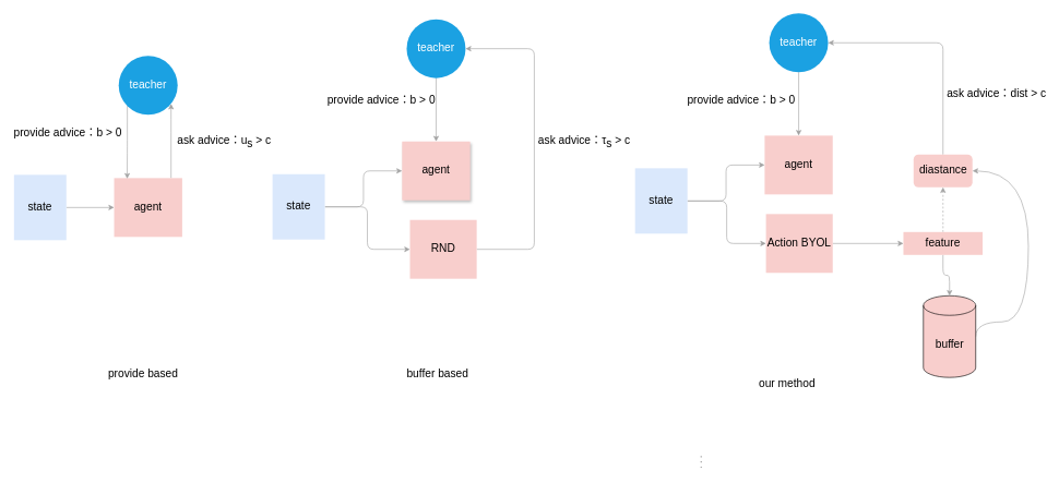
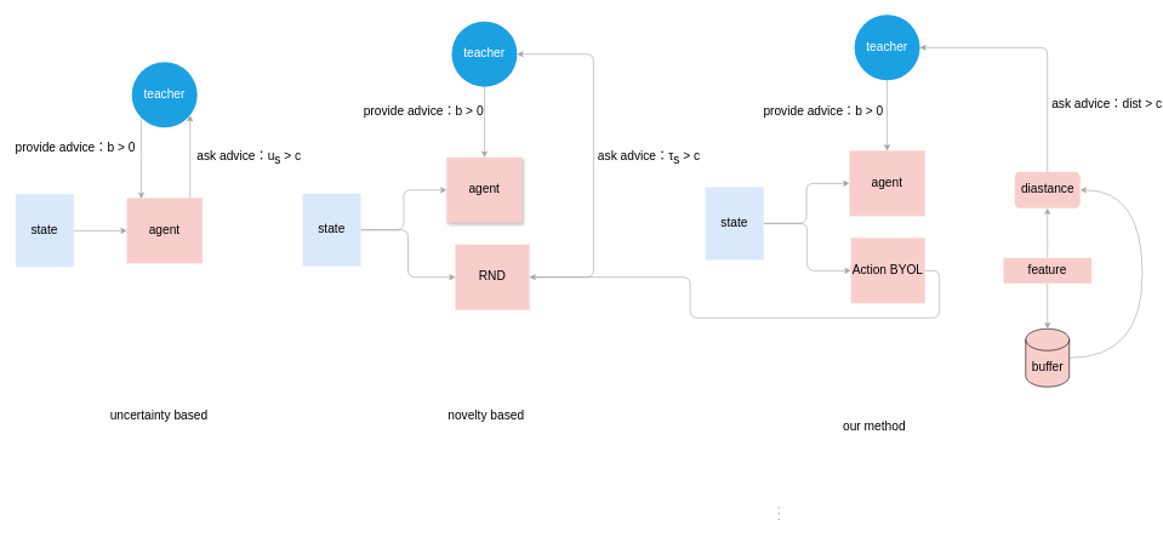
  <mxCell id="0" />
  <mxCell id="1" parent="0" />
  <mxCell id="2" style="edgeStyle=orthogonalEdgeStyle;rounded=1;orthogonalLoop=1;jettySize=auto;html=1;strokeColor=#A1A1A1;fontSize=17;" parent="1" source="3" target="6" edge="1"><mxGeometry relative="1" as="geometry" /></mxCell>
  <mxCell id="3" value="state" style="rounded=0;whiteSpace=wrap;html=1;fillColor=#dae8fc;strokeColor=none;gradientColor=none;fontSize=17;" parent="1" vertex="1"><mxGeometry x="20" y="267" width="80" height="100" as="geometry" /></mxCell>
  <mxCell id="4" style="edgeStyle=orthogonalEdgeStyle;rounded=1;orthogonalLoop=1;jettySize=auto;html=1;strokeColor=#A1A1A1;fontSize=17;" parent="1" source="6" target="8" edge="1"><mxGeometry relative="1" as="geometry"><mxPoint x="230" y="217" as="targetPoint" /><Array as="points"><mxPoint x="260" y="192" /><mxPoint x="260" y="192" /></Array></mxGeometry></mxCell>
  <mxCell id="5" value="ask advice：u&lt;sub style=&quot;font-size: 17px;&quot;&gt;s&lt;/sub&gt; &amp;gt; c" style="edgeLabel;html=1;align=center;verticalAlign=middle;resizable=0;points=[];fontSize=17;" parent="4" vertex="1" connectable="0"><mxGeometry x="0.319" y="-4" relative="1" as="geometry"><mxPoint x="76" y="19" as="offset" /></mxGeometry></mxCell>
  <mxCell id="6" value="agent" style="rounded=0;whiteSpace=wrap;html=1;fillColor=#f8cecc;strokeColor=none;fontSize=17;" parent="1" vertex="1"><mxGeometry x="173" y="272" width="104" height="90" as="geometry" /></mxCell>
  <mxCell id="7" style="edgeStyle=orthogonalEdgeStyle;rounded=1;orthogonalLoop=1;jettySize=auto;html=1;exitX=0;exitY=1;exitDx=0;exitDy=0;entryX=0.192;entryY=0.011;entryDx=0;entryDy=0;entryPerimeter=0;strokeColor=#A3A3A3;fontSize=17;" parent="1" source="8" target="6" edge="1"><mxGeometry relative="1" as="geometry"><mxPoint x="193" y="202" as="targetPoint" /></mxGeometry></mxCell>
  <mxCell id="8" value="teacher" style="ellipse;whiteSpace=wrap;html=1;aspect=fixed;fillColor=#1ba1e2;fontColor=#ffffff;strokeColor=none;fontSize=17;" parent="1" vertex="1"><mxGeometry x="180" y="85" width="90" height="90" as="geometry" /></mxCell>
  <mxCell id="9" value="" style="endArrow=none;dashed=1;html=1;dashPattern=1 3;strokeWidth=2;rounded=1;strokeColor=#A1A1A1;fontSize=17;" parent="1" edge="1"><mxGeometry width="50" height="50" relative="1" as="geometry"><mxPoint x="1070" y="697.336" as="sourcePoint" /><mxPoint x="1070" y="716.664" as="targetPoint" /></mxGeometry></mxCell>
  <mxCell id="10" value="provide advice：b&amp;nbsp;&amp;gt; 0" style="edgeLabel;html=1;align=center;verticalAlign=middle;resizable=0;points=[];fontSize=17;" parent="1" vertex="1" connectable="0"><mxGeometry x="110" y="207" as="geometry"><mxPoint x="-9" y="-5" as="offset" /></mxGeometry></mxCell>
  <mxCell id="11" style="edgeStyle=orthogonalEdgeStyle;rounded=1;orthogonalLoop=1;jettySize=auto;html=1;strokeColor=#A1A1A1;fontSize=17;" parent="1" source="13" target="14" edge="1"><mxGeometry relative="1" as="geometry"><Array as="points"><mxPoint x="554" y="316" /><mxPoint x="554" y="261" /></Array></mxGeometry></mxCell>
  <mxCell id="12" style="edgeStyle=orthogonalEdgeStyle;rounded=1;orthogonalLoop=1;jettySize=auto;html=1;exitX=1;exitY=0.5;exitDx=0;exitDy=0;entryX=0;entryY=0.5;entryDx=0;entryDy=0;strokeColor=#A1A1A1;fontSize=17;" parent="1" source="13" target="19" edge="1"><mxGeometry relative="1" as="geometry" /></mxCell>
  <mxCell id="13" value="state" style="rounded=0;whiteSpace=wrap;html=1;fillColor=#dae8fc;strokeColor=none;gradientColor=none;fontSize=17;" parent="1" vertex="1"><mxGeometry x="415" y="266" width="80" height="100" as="geometry" /></mxCell>
  <mxCell id="14" value="agent" style="rounded=0;whiteSpace=wrap;html=1;fillColor=#f8cecc;strokeColor=none;shadow=1;fontSize=17;" parent="1" vertex="1"><mxGeometry x="613" y="216" width="104" height="90" as="geometry" /></mxCell>
  <mxCell id="15" style="edgeStyle=orthogonalEdgeStyle;rounded=1;orthogonalLoop=1;jettySize=auto;html=1;exitX=0.5;exitY=1;exitDx=0;exitDy=0;strokeColor=#A1A1A1;fontSize=17;" parent="1" source="16" target="14" edge="1"><mxGeometry relative="1" as="geometry" /></mxCell>
  <mxCell id="16" value="teacher" style="ellipse;whiteSpace=wrap;html=1;aspect=fixed;fillColor=#1ba1e2;fontColor=#ffffff;strokeColor=none;fontSize=17;" parent="1" vertex="1"><mxGeometry x="620" y="29" width="90" height="90" as="geometry" /></mxCell>
  <mxCell id="17" value="provide advice：b&amp;nbsp;&amp;gt; 0" style="edgeLabel;html=1;align=center;verticalAlign=middle;resizable=0;points=[];fontSize=17;" parent="1" vertex="1" connectable="0"><mxGeometry x="580" y="152" as="geometry" /></mxCell>
  <mxCell id="18" style="edgeStyle=orthogonalEdgeStyle;rounded=1;orthogonalLoop=1;jettySize=auto;html=1;exitX=1;exitY=0.5;exitDx=0;exitDy=0;entryX=1;entryY=0.5;entryDx=0;entryDy=0;strokeColor=#A1A1A1;fontSize=17;" parent="1" source="19" target="16" edge="1"><mxGeometry relative="1" as="geometry"><Array as="points"><mxPoint x="815" y="381" /><mxPoint x="815" y="74" /></Array></mxGeometry></mxCell>
  <mxCell id="19" value="RND" style="rounded=0;whiteSpace=wrap;html=1;gradientColor=none;fillColor=#F8CECC;strokeColor=none;fontSize=17;" parent="1" vertex="1"><mxGeometry x="625" y="336" width="102" height="90" as="geometry" /></mxCell>
  <mxCell id="20" value="ask advice：τ&lt;sub style=&quot;font-size: 17px;&quot;&gt;s&lt;/sub&gt; &amp;gt; c" style="edgeLabel;html=1;align=center;verticalAlign=middle;resizable=0;points=[];fontSize=17;" parent="1" vertex="1" connectable="0"><mxGeometry x="890" y="216" as="geometry" /></mxCell>
  <mxCell id="21" style="edgeStyle=orthogonalEdgeStyle;rounded=1;orthogonalLoop=1;jettySize=auto;html=1;strokeColor=#A1A1A1;fontSize=17;" parent="1" source="23" target="24" edge="1"><mxGeometry relative="1" as="geometry"><Array as="points"><mxPoint x="1108" y="307" /><mxPoint x="1108" y="252" /></Array></mxGeometry></mxCell>
  <mxCell id="22" style="edgeStyle=orthogonalEdgeStyle;rounded=1;orthogonalLoop=1;jettySize=auto;html=1;exitX=1;exitY=0.5;exitDx=0;exitDy=0;entryX=0;entryY=0.5;entryDx=0;entryDy=0;strokeColor=#A1A1A1;fontSize=17;" parent="1" source="23" target="29" edge="1"><mxGeometry relative="1" as="geometry" /></mxCell>
  <mxCell id="23" value="state" style="rounded=0;whiteSpace=wrap;html=1;fillColor=#dae8fc;strokeColor=none;gradientColor=none;fontSize=17;" parent="1" vertex="1"><mxGeometry x="969" y="257" width="80" height="100" as="geometry" /></mxCell>
  <mxCell id="24" value="agent" style="rounded=0;whiteSpace=wrap;html=1;fillColor=#f8cecc;strokeColor=none;fontSize=17;" parent="1" vertex="1"><mxGeometry x="1167" y="207" width="104" height="90" as="geometry" /></mxCell>
  <mxCell id="25" style="edgeStyle=orthogonalEdgeStyle;rounded=1;orthogonalLoop=1;jettySize=auto;html=1;exitX=0.5;exitY=1;exitDx=0;exitDy=0;strokeColor=#A1A1A1;fontSize=17;" parent="1" source="26" target="24" edge="1"><mxGeometry relative="1" as="geometry" /></mxCell>
  <mxCell id="26" value="teacher" style="ellipse;whiteSpace=wrap;html=1;aspect=fixed;fillColor=#1ba1e2;fontColor=#ffffff;strokeColor=none;fontSize=17;" parent="1" vertex="1"><mxGeometry x="1174" y="20" width="90" height="90" as="geometry" /></mxCell>
  <mxCell id="27" value="provide advice：b&amp;nbsp;&amp;gt; 0" style="edgeLabel;html=1;align=center;verticalAlign=middle;resizable=0;points=[];fontSize=17;" parent="1" vertex="1" connectable="0"><mxGeometry x="1130" y="152" as="geometry" /></mxCell>
- <mxCell id="28" style="edgeStyle=orthogonalEdgeStyle;rounded=1;orthogonalLoop=1;jettySize=auto;html=1;exitX=1;exitY=0.5;exitDx=0;exitDy=0;strokeColor=#A1A1A1;fontSize=17;" parent="1" source="29" target="35" edge="1"><mxGeometry relative="1" as="geometry" /></mxCell>
+ <mxCell id="28" style="edgeStyle=orthogonalEdgeStyle;rounded=1;orthogonalLoop=1;jettySize=auto;html=1;exitX=1;exitY=0.5;exitDx=0;exitDy=0;strokeColor=#A1A1A1;fontSize=17;" parent="1" source="29" target="19" edge="1"><mxGeometry relative="1" as="geometry" /></mxCell>
  <mxCell id="29" value="Action BYOL" style="rounded=0;whiteSpace=wrap;html=1;gradientColor=none;fillColor=#F8CECC;strokeColor=none;fontSize=17;" parent="1" vertex="1"><mxGeometry x="1169" y="327" width="102" height="90" as="geometry" /></mxCell>
  <mxCell id="30" value="ask advice：dist&amp;nbsp;&amp;gt; c" style="edgeLabel;html=1;align=center;verticalAlign=middle;resizable=0;points=[];fontSize=17;" parent="1" vertex="1" connectable="0"><mxGeometry x="1520" y="142" as="geometry" /></mxCell>
  <mxCell id="31" style="edgeStyle=orthogonalEdgeStyle;curved=1;orthogonalLoop=1;jettySize=auto;html=1;exitX=1;exitY=0.5;exitDx=0;exitDy=0;exitPerimeter=0;entryX=1;entryY=0.5;entryDx=0;entryDy=0;strokeColor=#A1A1A1;fontSize=17;" parent="1" source="32" target="37" edge="1"><mxGeometry relative="1" as="geometry"><Array as="points"><mxPoint x="1570" y="492" /><mxPoint x="1570" y="261" /></Array></mxGeometry></mxCell>
- <mxCell id="32" value="buffer" style="shape=cylinder3;whiteSpace=wrap;html=1;boundedLbl=1;backgroundOutline=1;size=15;fillColor=#F8CECC;gradientColor=none;fontSize=17;" parent="1" vertex="1"><mxGeometry x="1409.5" y="452" width="80" height="125" as="geometry" /></mxCell>
+ <mxCell id="32" value="buffer" style="shape=cylinder3;whiteSpace=wrap;html=1;boundedLbl=1;backgroundOutline=1;size=15;fillColor=#F8CECC;gradientColor=none;fontSize=17;" parent="1" vertex="1"><mxGeometry x="1409.5" y="452" width="60" height="80" as="geometry" /></mxCell>
  <mxCell id="33" style="edgeStyle=orthogonalEdgeStyle;rounded=1;orthogonalLoop=1;jettySize=auto;html=1;exitX=0.5;exitY=1;exitDx=0;exitDy=0;strokeColor=#A1A1A1;fontSize=17;" parent="1" source="35" target="32" edge="1"><mxGeometry relative="1" as="geometry" /></mxCell>
- <mxCell id="34" style="edgeStyle=orthogonalEdgeStyle;curved=1;orthogonalLoop=1;jettySize=auto;html=1;exitX=0.5;exitY=0;exitDx=0;exitDy=0;entryX=0.5;entryY=1;entryDx=0;entryDy=0;strokeColor=#A1A1A1;fontSize=17;dashed=1;" parent="1" source="35" target="37" edge="1"><mxGeometry relative="1" as="geometry" /></mxCell>
+ <mxCell id="34" style="edgeStyle=orthogonalEdgeStyle;curved=1;orthogonalLoop=1;jettySize=auto;html=1;exitX=0.5;exitY=0;exitDx=0;exitDy=0;entryX=0.5;entryY=1;entryDx=0;entryDy=0;strokeColor=#A1A1A1;fontSize=17;" parent="1" source="35" target="37" edge="1"><mxGeometry relative="1" as="geometry" /></mxCell>
  <mxCell id="35" value="feature" style="rounded=0;whiteSpace=wrap;html=1;gradientColor=none;fillColor=#F8CECC;strokeColor=none;fontSize=17;" parent="1" vertex="1"><mxGeometry x="1379" y="354.5" width="121" height="35" as="geometry" /></mxCell>
  <mxCell id="36" style="edgeStyle=orthogonalEdgeStyle;orthogonalLoop=1;jettySize=auto;html=1;exitX=0.5;exitY=0;exitDx=0;exitDy=0;entryX=1;entryY=0.5;entryDx=0;entryDy=0;strokeColor=#A1A1A1;rounded=1;fontSize=17;" parent="1" source="37" target="26" edge="1"><mxGeometry relative="1" as="geometry" /></mxCell>
  <mxCell id="37" value="diastance" style="rounded=1;whiteSpace=wrap;html=1;fillColor=#F8CECC;gradientColor=none;strokeColor=none;fontSize=17;" parent="1" vertex="1"><mxGeometry x="1394.5" y="236" width="90" height="50" as="geometry" /></mxCell>
- <mxCell id="38" value="provide based" style="text;html=1;align=center;verticalAlign=middle;resizable=0;points=[];autosize=1;strokeColor=none;fillColor=none;fontSize=17;" vertex="1" parent="1"><mxGeometry x="137" y="557" width="160" height="30" as="geometry" /></mxCell>
- <mxCell id="39" value="buffer based" style="text;html=1;align=center;verticalAlign=middle;resizable=0;points=[];autosize=1;strokeColor=none;fillColor=none;shadow=1;fontSize=17;" vertex="1" parent="1"><mxGeometry x="602" y="557" width="130" height="30" as="geometry" /></mxCell>
+ <mxCell id="38" value="uncertainty based" style="text;html=1;align=center;verticalAlign=middle;resizable=0;points=[];autosize=1;strokeColor=none;fillColor=none;fontSize=17;" vertex="1" parent="1"><mxGeometry x="137" y="557" width="160" height="30" as="geometry" /></mxCell>
+ <mxCell id="39" value="novelty based" style="text;html=1;align=center;verticalAlign=middle;resizable=0;points=[];autosize=1;strokeColor=none;fillColor=none;shadow=1;fontSize=17;" vertex="1" parent="1"><mxGeometry x="602" y="557" width="130" height="30" as="geometry" /></mxCell>
  <mxCell id="40" value="our method" style="text;html=1;align=center;verticalAlign=middle;resizable=0;points=[];autosize=1;strokeColor=none;fillColor=none;fontSize=17;" vertex="1" parent="1"><mxGeometry x="1146" y="572" width="110" height="30" as="geometry" /></mxCell>
